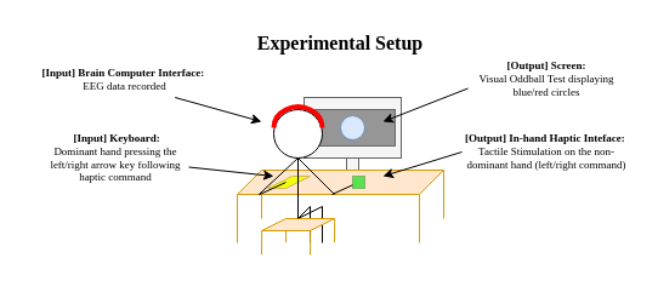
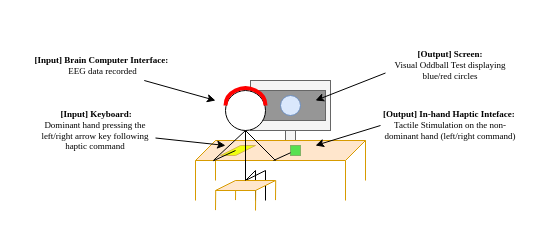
  <mxCell id="0" />
  <mxCell id="1" parent="0" />
  <mxCell id="2" value="" style="rounded=0;whiteSpace=wrap;html=1;fillColor=#f5f5f5;fontColor=#333333;strokeColor=#666666;fontFamily=Times New Roman;" parent="1" vertex="1"><mxGeometry x="285" y="120" width="10" height="20" as="geometry" /></mxCell>
  <mxCell id="3" value="" style="endArrow=none;html=1;rounded=0;entryX=0;entryY=1;entryDx=0;entryDy=0;fillColor=#ffe6cc;strokeColor=#d79b00;fontFamily=Times New Roman;" parent="1" edge="1"><mxGeometry width="50" height="50" relative="1" as="geometry"><mxPoint x="215" y="180" as="sourcePoint" /><mxPoint x="215" y="140" as="targetPoint" /></mxGeometry></mxCell>
  <mxCell id="4" value="" style="endArrow=none;html=1;rounded=0;entryX=0.67;entryY=1.04;entryDx=0;entryDy=0;entryPerimeter=0;fillColor=#ffe6cc;strokeColor=#d79b00;fontFamily=Times New Roman;" parent="1" edge="1"><mxGeometry width="50" height="50" relative="1" as="geometry"><mxPoint x="235" y="199.6" as="sourcePoint" /><mxPoint x="235.2" y="180" as="targetPoint" /></mxGeometry></mxCell>
  <mxCell id="5" value="" style="endArrow=none;html=1;rounded=0;fontFamily=Times New Roman;" parent="1" edge="1"><mxGeometry width="50" height="50" relative="1" as="geometry"><mxPoint x="245" y="180" as="sourcePoint" /><mxPoint x="265" y="200" as="targetPoint" /><Array as="points"><mxPoint x="265" y="170" /></Array></mxGeometry></mxCell>
  <mxCell id="6" value="" style="endArrow=none;html=1;rounded=0;fontFamily=Times New Roman;" parent="1" edge="1"><mxGeometry width="50" height="50" relative="1" as="geometry"><mxPoint x="245" y="180" as="sourcePoint" /><mxPoint x="255" y="200" as="targetPoint" /><Array as="points"><mxPoint x="255" y="170" /></Array></mxGeometry></mxCell>
  <mxCell id="7" value="" style="shape=parallelogram;perimeter=parallelogramPerimeter;whiteSpace=wrap;html=1;fixedSize=1;fillColor=#ffe6cc;strokeColor=#d79b00;fontFamily=Times New Roman;" parent="1" vertex="1"><mxGeometry x="215" y="180" width="60" height="10" as="geometry" /></mxCell>
  <mxCell id="8" value="" style="rounded=0;whiteSpace=wrap;html=1;fillColor=#f5f5f5;fontColor=#333333;strokeColor=#666666;fontFamily=Times New Roman;" parent="1" vertex="1"><mxGeometry x="250" y="80" width="80" height="50" as="geometry" /></mxCell>
  <mxCell id="9" value="" style="shape=parallelogram;perimeter=parallelogramPerimeter;whiteSpace=wrap;html=1;fixedSize=1;direction=east;fillColor=#ffe6cc;strokeColor=#d79b00;fontFamily=Times New Roman;" parent="1" vertex="1"><mxGeometry x="195" y="140" width="170" height="20" as="geometry" /></mxCell>
  <mxCell id="10" value="" style="shape=parallelogram;perimeter=parallelogramPerimeter;whiteSpace=wrap;html=1;fixedSize=1;direction=west;fillColor=#efff0f;strokeColor=#d6b656;fontFamily=Times New Roman;" parent="1" vertex="1"><mxGeometry x="220" y="145" width="35" height="10" as="geometry" /></mxCell>
  <mxCell id="11" value="" style="endArrow=none;html=1;rounded=0;exitX=0.105;exitY=1;exitDx=0;exitDy=0;exitPerimeter=0;fontFamily=Times New Roman;" parent="1" source="9" edge="1"><mxGeometry width="50" height="50" relative="1" as="geometry"><mxPoint x="195" y="170" as="sourcePoint" /><mxPoint x="245" y="130" as="targetPoint" /></mxGeometry></mxCell>
  <mxCell id="12" value="" style="endArrow=none;html=1;rounded=0;exitX=0.106;exitY=1.011;exitDx=0;exitDy=0;exitPerimeter=0;fontFamily=Times New Roman;" parent="1" source="9" edge="1"><mxGeometry width="50" height="50" relative="1" as="geometry"><mxPoint x="215" y="170" as="sourcePoint" /><mxPoint x="235" y="150" as="targetPoint" /></mxGeometry></mxCell>
  <mxCell id="13" value="" style="endArrow=none;html=1;rounded=0;exitX=0.5;exitY=1;exitDx=0;exitDy=0;entryX=0.5;entryY=0;entryDx=0;entryDy=0;fontFamily=Times New Roman;" parent="1" source="19" target="7" edge="1"><mxGeometry width="50" height="50" relative="1" as="geometry"><mxPoint x="265" y="140" as="sourcePoint" /><mxPoint x="245" y="180" as="targetPoint" /><Array as="points"><mxPoint x="245" y="130" /></Array></mxGeometry></mxCell>
  <mxCell id="14" value="" style="endArrow=none;html=1;rounded=0;entryX=0.67;entryY=1.04;entryDx=0;entryDy=0;entryPerimeter=0;fillColor=#ffe6cc;strokeColor=#d79b00;fontFamily=Times New Roman;" parent="1" target="7" edge="1"><mxGeometry width="50" height="50" relative="1" as="geometry"><mxPoint x="255" y="210" as="sourcePoint" /><mxPoint x="295" y="160" as="targetPoint" /></mxGeometry></mxCell>
  <mxCell id="15" value="" style="endArrow=none;html=1;rounded=0;entryX=0.67;entryY=1.04;entryDx=0;entryDy=0;entryPerimeter=0;fillColor=#ffe6cc;strokeColor=#d79b00;fontFamily=Times New Roman;" parent="1" edge="1"><mxGeometry width="50" height="50" relative="1" as="geometry"><mxPoint x="275" y="199.6" as="sourcePoint" /><mxPoint x="275.2" y="180" as="targetPoint" /></mxGeometry></mxCell>
  <mxCell id="16" value="" style="endArrow=none;html=1;rounded=0;entryX=0.67;entryY=1.04;entryDx=0;entryDy=0;entryPerimeter=0;fillColor=#ffe6cc;strokeColor=#d79b00;fontFamily=Times New Roman;" parent="1" edge="1"><mxGeometry width="50" height="50" relative="1" as="geometry"><mxPoint x="215" y="209.6" as="sourcePoint" /><mxPoint x="215.2" y="190" as="targetPoint" /></mxGeometry></mxCell>
  <mxCell id="17" value="" style="rounded=0;whiteSpace=wrap;html=1;fillColor=#969696;fontColor=#333333;strokeColor=#666666;fontFamily=Times New Roman;" parent="1" vertex="1"><mxGeometry x="255" y="90" width="70" height="30" as="geometry" /></mxCell>
  <mxCell id="18" value="" style="ellipse;whiteSpace=wrap;html=1;aspect=fixed;fillColor=#dae8fc;strokeColor=#6c8ebf;fontFamily=Times New Roman;" parent="1" vertex="1"><mxGeometry x="280" y="95" width="20" height="20" as="geometry" /></mxCell>
  <mxCell id="19" value="" style="ellipse;whiteSpace=wrap;html=1;aspect=fixed;fontFamily=Times New Roman;" parent="1" vertex="1"><mxGeometry x="225" y="90" width="40" height="40" as="geometry" /></mxCell>
  <mxCell id="20" value="" style="endArrow=none;html=1;rounded=0;fontFamily=Times New Roman;" parent="1" target="9" edge="1"><mxGeometry width="50" height="50" relative="1" as="geometry"><mxPoint x="245" y="130" as="sourcePoint" /><mxPoint x="295" y="150" as="targetPoint" /><Array as="points"><mxPoint x="275" y="160" /></Array></mxGeometry></mxCell>
  <mxCell id="21" value="" style="endArrow=none;html=1;rounded=0;entryX=0;entryY=1;entryDx=0;entryDy=0;fillColor=#ffe6cc;strokeColor=#d79b00;fontFamily=Times New Roman;" parent="1" target="9" edge="1"><mxGeometry width="50" height="50" relative="1" as="geometry"><mxPoint x="195" y="200" as="sourcePoint" /><mxPoint x="195" y="95" as="targetPoint" /></mxGeometry></mxCell>
  <mxCell id="22" value="" style="endArrow=none;html=1;rounded=0;entryX=0;entryY=1;entryDx=0;entryDy=0;fillColor=#ffe6cc;strokeColor=#d79b00;fontFamily=Times New Roman;" parent="1" edge="1"><mxGeometry width="50" height="50" relative="1" as="geometry"><mxPoint x="365" y="180" as="sourcePoint" /><mxPoint x="365" y="140" as="targetPoint" /></mxGeometry></mxCell>
  <mxCell id="23" value="" style="endArrow=none;html=1;rounded=0;entryX=0;entryY=1;entryDx=0;entryDy=0;fillColor=#ffe6cc;strokeColor=#d79b00;fontFamily=Times New Roman;" parent="1" edge="1"><mxGeometry width="50" height="50" relative="1" as="geometry"><mxPoint x="345" y="200" as="sourcePoint" /><mxPoint x="345" y="160" as="targetPoint" /></mxGeometry></mxCell>
  <mxCell id="24" value="" style="endArrow=classic;html=1;rounded=0;fontFamily=Times New Roman;exitX=0;exitY=0.5;exitDx=0;exitDy=0;" parent="1" edge="1" source="32"><mxGeometry width="50" height="50" relative="1" as="geometry"><mxPoint x="365" y="120" as="sourcePoint" /><mxPoint x="315" y="145" as="targetPoint" /></mxGeometry></mxCell>
  <mxCell id="25" value="" style="endArrow=classic;html=1;rounded=0;fontFamily=Times New Roman;exitX=0;exitY=0.75;exitDx=0;exitDy=0;" parent="1" edge="1" source="30"><mxGeometry width="50" height="50" relative="1" as="geometry"><mxPoint x="345" y="70" as="sourcePoint" /><mxPoint x="315" y="100" as="targetPoint" /></mxGeometry></mxCell>
  <mxCell id="26" value="" style="endArrow=classic;html=1;rounded=0;fontFamily=Times New Roman;exitX=1;exitY=0.75;exitDx=0;exitDy=0;" parent="1" source="31" edge="1"><mxGeometry width="50" height="50" relative="1" as="geometry"><mxPoint x="195" y="115" as="sourcePoint" /><mxPoint x="225" y="145" as="targetPoint" /></mxGeometry></mxCell>
  <mxCell id="27" value="" style="endArrow=none;html=1;rounded=0;exitX=0.106;exitY=1.011;exitDx=0;exitDy=0;exitPerimeter=0;startArrow=none;fontFamily=Times New Roman;" parent="1" source="28" edge="1"><mxGeometry width="50" height="50" relative="1" as="geometry"><mxPoint x="273.02" y="160" as="sourcePoint" /><mxPoint x="295" y="149.78" as="targetPoint" /></mxGeometry></mxCell>
  <mxCell id="28" value="" style="whiteSpace=wrap;html=1;aspect=fixed;fillColor=#58e151;strokeColor=#82b366;fontFamily=Times New Roman;" parent="1" vertex="1"><mxGeometry x="290" y="145" width="10" height="10" as="geometry" /></mxCell>
  <mxCell id="29" value="" style="endArrow=none;html=1;rounded=0;exitX=0.106;exitY=1.011;exitDx=0;exitDy=0;exitPerimeter=0;fontFamily=Times New Roman;" parent="1" target="28" edge="1"><mxGeometry width="50" height="50" relative="1" as="geometry"><mxPoint x="273.02" y="160" as="sourcePoint" /><mxPoint x="295" y="149.78" as="targetPoint" /></mxGeometry></mxCell>
  <mxCell id="30" value="&lt;b&gt;[Output] Screen:&lt;/b&gt; &lt;br&gt;Visual Oddball Test displaying blue/red circles" style="text;html=1;strokeColor=none;fillColor=none;align=center;verticalAlign=middle;whiteSpace=wrap;rounded=0;fontSize=9;fontFamily=Times New Roman;" parent="1" vertex="1"><mxGeometry x="385" y="50" width="130" height="30" as="geometry" /></mxCell>
  <mxCell id="31" value="&lt;b&gt;&amp;nbsp;[Input] Keyboard:&lt;/b&gt; &lt;br&gt;Dominant hand pressing the left/right arrow key following haptic command" style="text;html=1;strokeColor=none;fillColor=none;align=center;verticalAlign=middle;whiteSpace=wrap;rounded=0;fontSize=9;fontFamily=Times New Roman;" parent="1" vertex="1"><mxGeometry x="35" y="115" width="120" height="30" as="geometry" /></mxCell>
  <mxCell id="32" value="&lt;b&gt;[Output] In-hand Haptic Inteface:&lt;/b&gt;&amp;nbsp;&lt;br&gt;Tactile Stimulation on the non-dominant hand (left/right command)" style="text;html=1;strokeColor=none;fillColor=none;align=center;verticalAlign=middle;whiteSpace=wrap;rounded=0;fontSize=9;fontFamily=Times New Roman;" parent="1" vertex="1"><mxGeometry x="380" y="107.5" width="140" height="35" as="geometry" /></mxCell>
  <mxCell id="33" value="" style="endArrow=none;html=1;fontFamily=Times New Roman;fontSize=9;curved=1;strokeWidth=4;strokeColor=#ff0000;" parent="1" edge="1"><mxGeometry width="50" height="50" relative="1" as="geometry"><mxPoint x="225" y="105" as="sourcePoint" /><mxPoint x="265" y="105" as="targetPoint" /><Array as="points"><mxPoint x="225" y="95" /><mxPoint x="245" y="85" /><mxPoint x="265" y="95" /></Array></mxGeometry></mxCell>
  <mxCell id="34" value="" style="endArrow=classic;html=1;rounded=0;fontFamily=Times New Roman;exitX=0.75;exitY=1;exitDx=0;exitDy=0;" parent="1" edge="1" source="35"><mxGeometry width="50" height="50" relative="1" as="geometry"><mxPoint x="175" y="60" as="sourcePoint" /><mxPoint x="215" y="100" as="targetPoint" /></mxGeometry></mxCell>
  <mxCell id="35" value="&lt;b&gt;[Input] Brain Computer Interface:&lt;/b&gt;&amp;nbsp;&lt;br&gt;EEG data recorded" style="text;html=1;strokeColor=none;fillColor=none;align=center;verticalAlign=middle;whiteSpace=wrap;rounded=0;fontSize=9;fontFamily=Times New Roman;" parent="1" vertex="1"><mxGeometry x="20" y="50" width="165" height="30" as="geometry" /></mxCell>
- <mxCell id="36" value="Experimental Setup" style="text;html=1;strokeColor=none;fillColor=none;align=center;verticalAlign=middle;whiteSpace=wrap;rounded=0;fontStyle=1;fontFamily=Times New Roman;fontSize=16;" vertex="1" parent="1"><mxGeometry x="185" y="20" width="190" height="30" as="geometry" /></mxCell>
